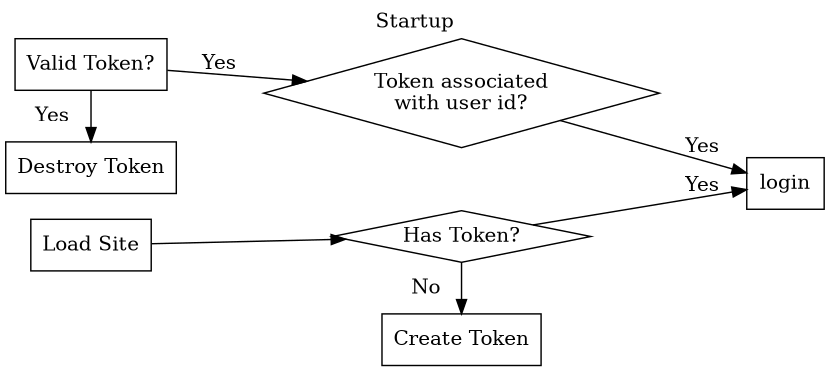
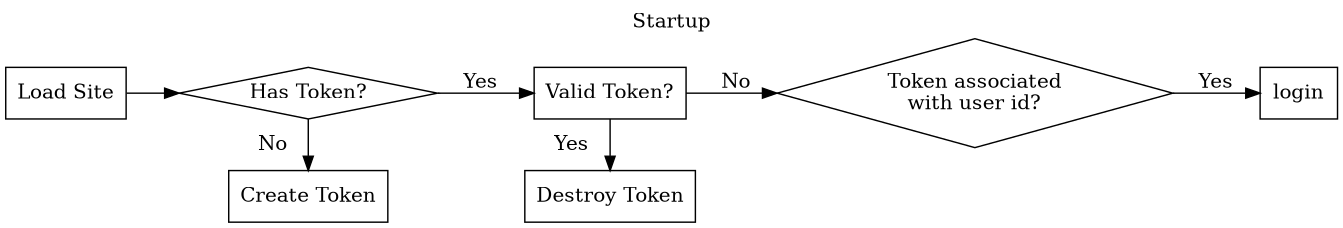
  digraph {
    label=Startup
    labelloc=t
    rankdir=LR
    splines=false
    node [shape=rectangle]
    n1 [label="Has Token?" shape=diamond]
    n2 [label="Create Token"]
    n3 [label="Valid Token?" shape=box]
    n4 [label="Destroy Token"]
    n5 [label="Token associated\nwith user id?" shape=diamond]
    n6 [label="Load Site" shape=rect]
    n7 [label=login]
    subgraph sub_1 {
      rank=same
      n1
      n2
    }
    subgraph sub_2 {
      rank=same
      n3
      n4
    }
    n1 -> n2 [headport=n label=No tailport=s]
-   n1 -> n7 [label=Yes]
+   n1 -> n3 [label=Yes]
    n3 -> n4 [headport=n label=Yes tailport=s]
-   n3 -> n5 [label=Yes]
+   n3 -> n5 [label=No]
    n5 -> n7 [label=Yes]
    n6 -> n1
  }
